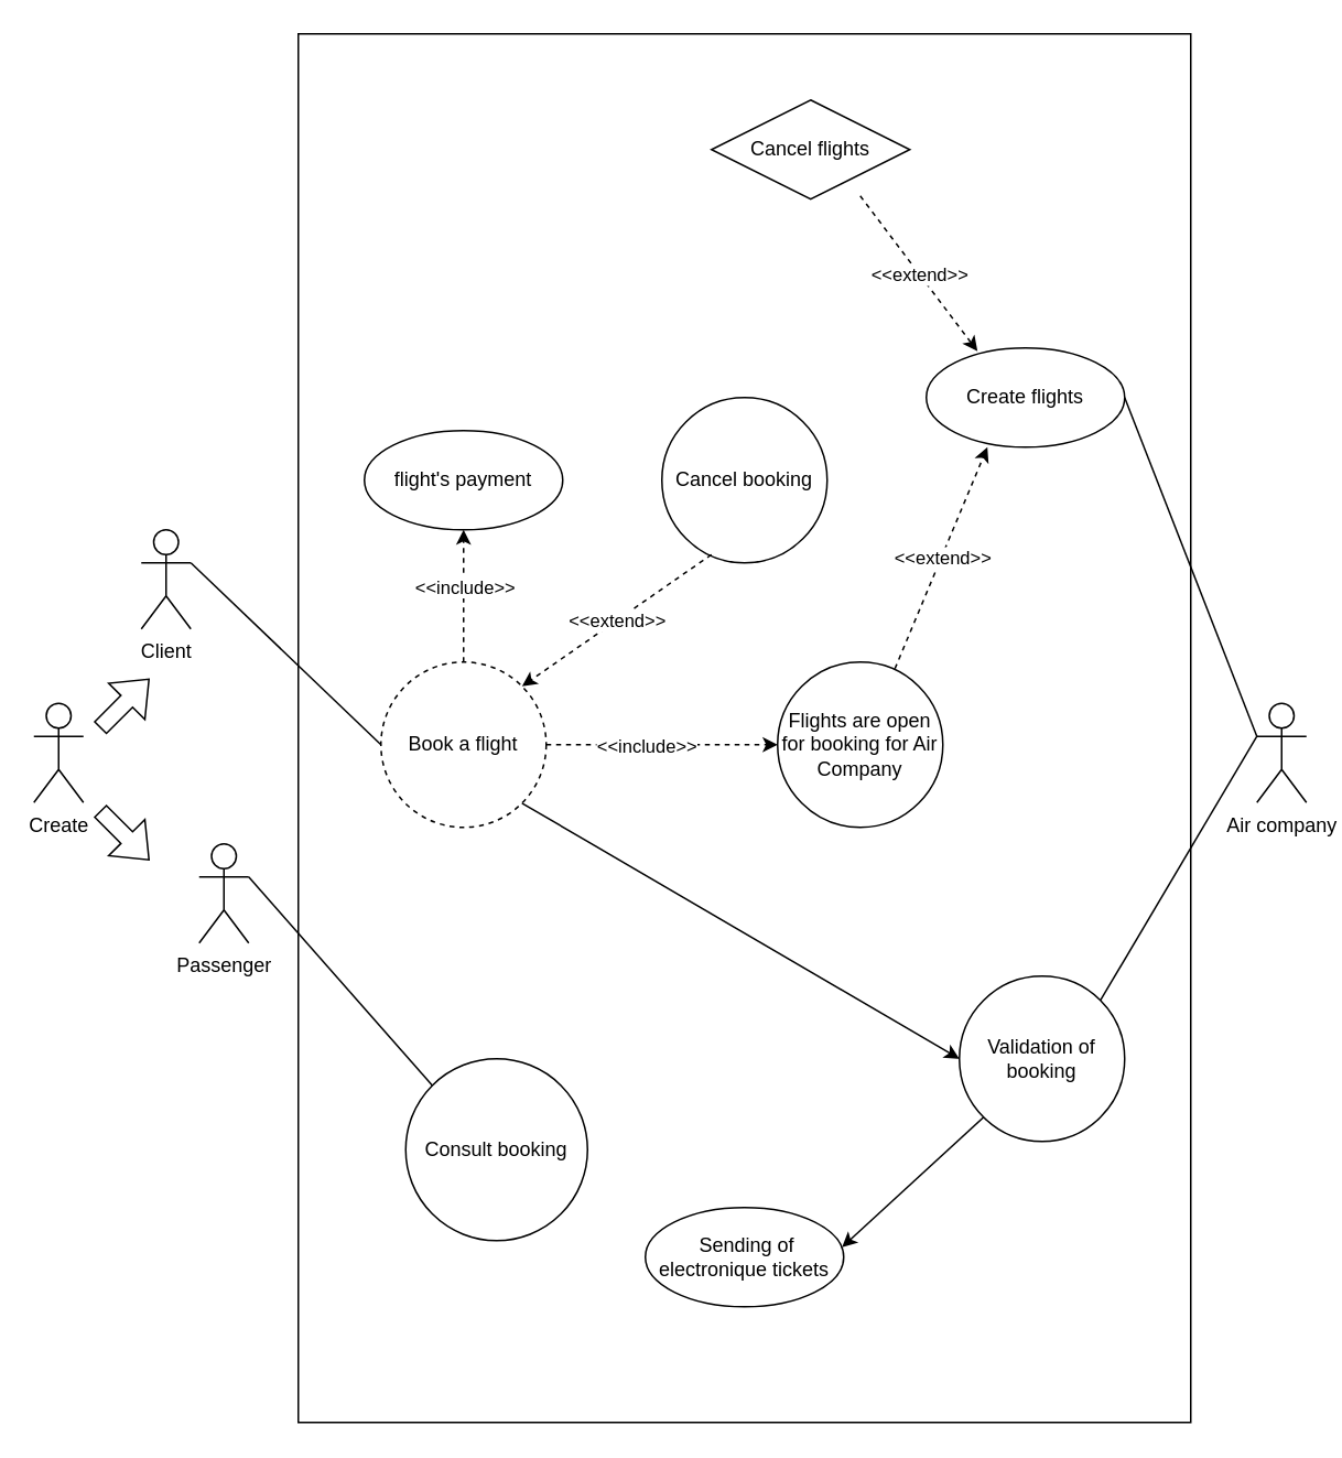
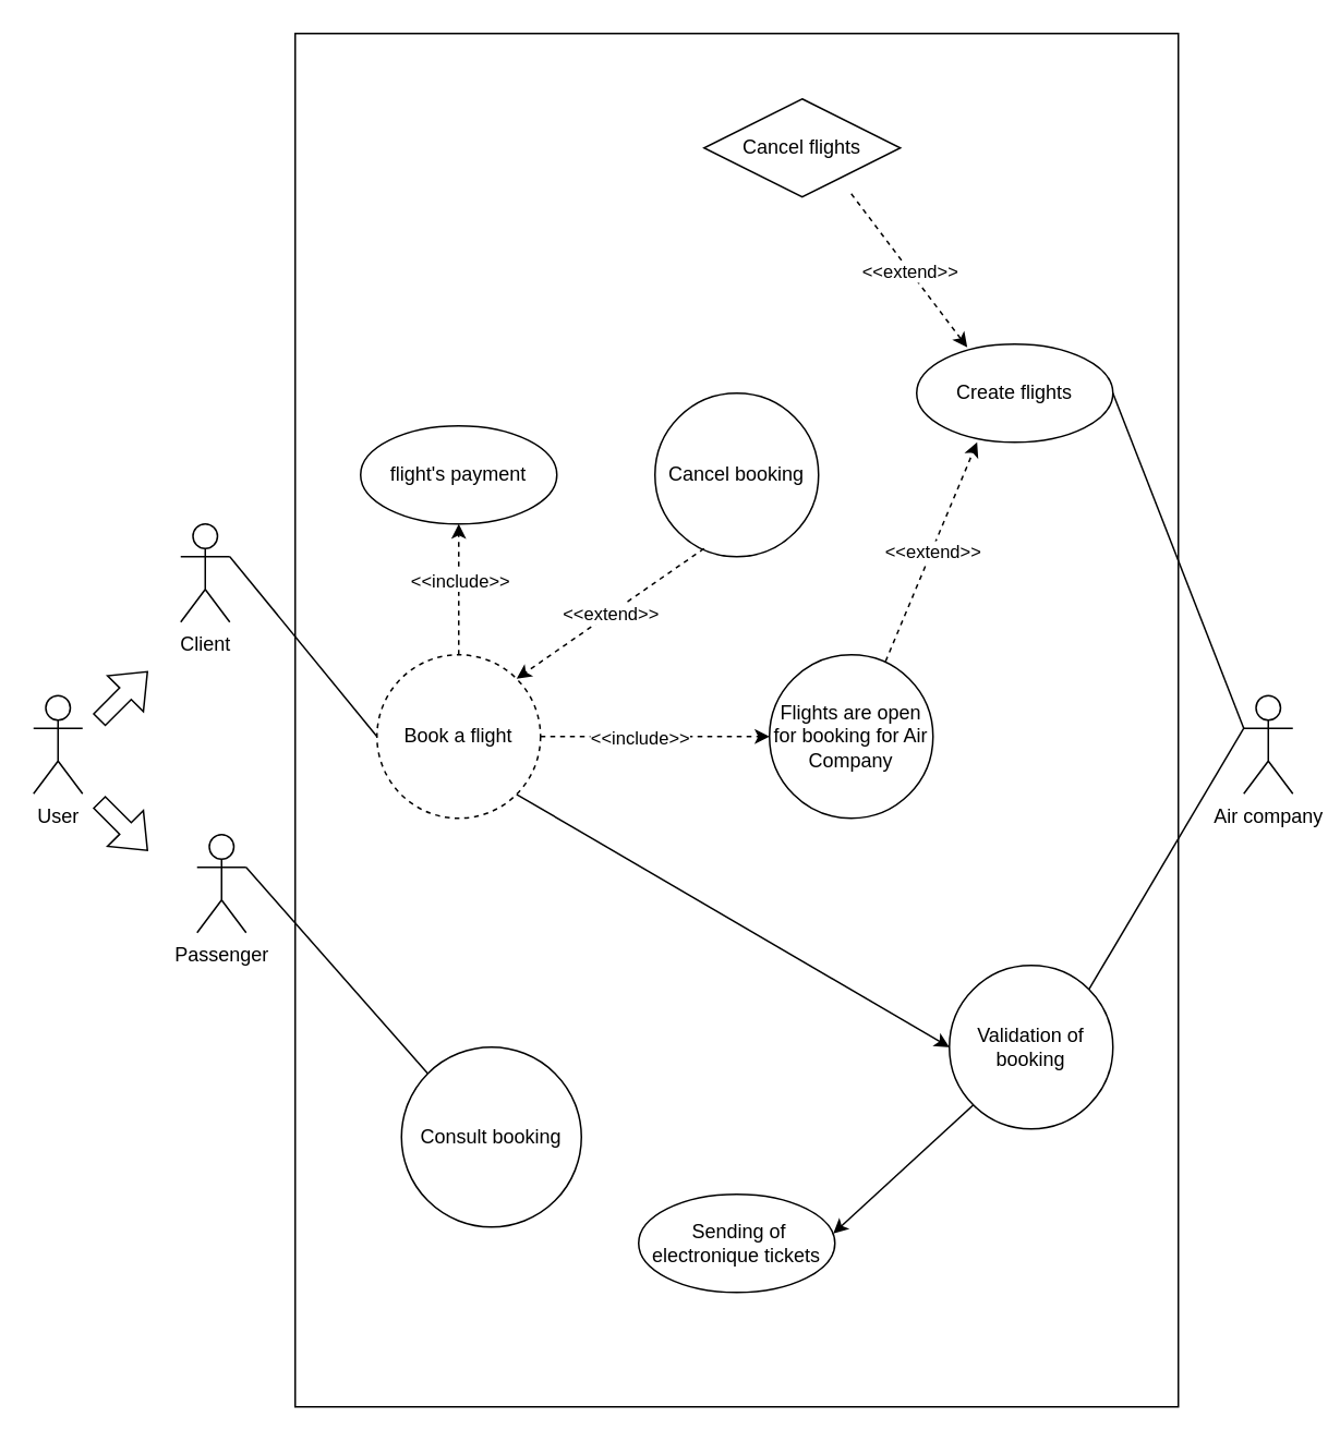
  <mxCell id="0" />
  <mxCell id="1" parent="0" />
  <mxCell id="2" value="" style="rounded=0;whiteSpace=wrap;html=1;" parent="1" vertex="1"><mxGeometry x="180" y="20" width="540" height="840" as="geometry" /></mxCell>
  <mxCell id="3" value="Air company" style="shape=umlActor;verticalLabelPosition=bottom;verticalAlign=top;html=1;outlineConnect=0;" parent="1" vertex="1"><mxGeometry x="760" y="425" width="30" height="60" as="geometry" /></mxCell>
  <mxCell id="4" value="Passenger" style="shape=umlActor;verticalLabelPosition=bottom;verticalAlign=top;html=1;outlineConnect=0;" parent="1" vertex="1"><mxGeometry x="120" y="510" width="30" height="60" as="geometry" /></mxCell>
- <mxCell id="5" value="Client" style="shape=umlActor;verticalLabelPosition=bottom;verticalAlign=top;html=1;outlineConnect=0;" parent="1" vertex="1"><mxGeometry x="85" y="320" width="30" height="60" as="geometry" /></mxCell>
+ <mxCell id="5" value="Client" style="shape=umlActor;verticalLabelPosition=bottom;verticalAlign=top;html=1;outlineConnect=0;" parent="1" vertex="1"><mxGeometry x="110" y="320" width="30" height="60" as="geometry" /></mxCell>
  <mxCell id="6" value="Cancel booking" style="ellipse;whiteSpace=wrap;html=1;aspect=fixed;" parent="1" vertex="1"><mxGeometry x="400" y="240" width="100" height="100" as="geometry" /></mxCell>
  <mxCell id="7" value="" style="edgeStyle=orthogonalEdgeStyle;rounded=0;orthogonalLoop=1;jettySize=auto;html=1;dashed=1;exitX=0.5;exitY=0;exitDx=0;exitDy=0;entryX=0.5;entryY=1;entryDx=0;entryDy=0;" parent="1" source="9" target="13" edge="1"><mxGeometry relative="1" as="geometry"><Array as="points"><mxPoint x="280" y="350" /><mxPoint x="280" y="350" /></Array></mxGeometry></mxCell>
  <mxCell id="8" value="&amp;lt;&amp;lt;include&amp;gt;&amp;gt;" style="edgeLabel;html=1;align=center;verticalAlign=middle;resizable=0;points=[];" parent="7" vertex="1" connectable="0"><mxGeometry x="-0.34" relative="1" as="geometry"><mxPoint y="-20" as="offset" /></mxGeometry></mxCell>
  <mxCell id="9" value="Book a flight" style="ellipse;whiteSpace=wrap;html=1;aspect=fixed;dashed=1;" parent="1" vertex="1"><mxGeometry x="230" y="400" width="100" height="100" as="geometry" /></mxCell>
  <mxCell id="10" value="Consult booking" style="ellipse;whiteSpace=wrap;html=1;aspect=fixed;" parent="1" vertex="1"><mxGeometry x="245" y="640" width="110" height="110" as="geometry" /></mxCell>
  <mxCell id="11" value="" style="endArrow=classic;html=1;rounded=0;dashed=1;exitX=0.3;exitY=0.95;exitDx=0;exitDy=0;entryX=1;entryY=0;entryDx=0;entryDy=0;exitPerimeter=0;" parent="1" source="6" target="9" edge="1"><mxGeometry relative="1" as="geometry"><mxPoint x="404" y="580" as="sourcePoint" /><mxPoint x="504" y="580" as="targetPoint" /></mxGeometry></mxCell>
  <mxCell id="12" value="&amp;lt;&amp;lt;extend&amp;gt;&amp;gt;" style="edgeLabel;resizable=0;html=1;align=center;verticalAlign=middle;" parent="11" connectable="0" vertex="1"><mxGeometry relative="1" as="geometry" /></mxCell>
  <mxCell id="13" value="flight's payment" style="ellipse;whiteSpace=wrap;html=1;" parent="1" vertex="1"><mxGeometry x="220" y="260" width="120" height="60" as="geometry" /></mxCell>
  <mxCell id="14" value="" style="endArrow=none;html=1;rounded=0;exitX=1;exitY=0.333;exitDx=0;exitDy=0;exitPerimeter=0;entryX=0;entryY=0.5;entryDx=0;entryDy=0;" parent="1" source="5" target="9" edge="1"><mxGeometry width="50" height="50" relative="1" as="geometry"><mxPoint x="530" y="470" as="sourcePoint" /><mxPoint x="580" y="420" as="targetPoint" /></mxGeometry></mxCell>
- <mxCell id="15" value="Create" style="shape=umlActor;verticalLabelPosition=bottom;verticalAlign=top;html=1;outlineConnect=0;" parent="1" vertex="1"><mxGeometry x="20" y="425" width="30" height="60" as="geometry" /></mxCell>
+ <mxCell id="15" value="User" style="shape=umlActor;verticalLabelPosition=bottom;verticalAlign=top;html=1;outlineConnect=0;" parent="1" vertex="1"><mxGeometry x="20" y="425" width="30" height="60" as="geometry" /></mxCell>
  <mxCell id="16" value="" style="shape=flexArrow;endArrow=classic;html=1;rounded=0;" parent="1" edge="1"><mxGeometry width="50" height="50" relative="1" as="geometry"><mxPoint x="60" y="440" as="sourcePoint" /><mxPoint x="90" y="410" as="targetPoint" /></mxGeometry></mxCell>
  <mxCell id="17" value="" style="shape=flexArrow;endArrow=classic;html=1;rounded=0;" parent="1" edge="1"><mxGeometry width="50" height="50" relative="1" as="geometry"><mxPoint x="60" y="490" as="sourcePoint" /><mxPoint x="90" y="520" as="targetPoint" /></mxGeometry></mxCell>
  <mxCell id="18" value="Validation of booking" style="ellipse;whiteSpace=wrap;html=1;aspect=fixed;" parent="1" vertex="1"><mxGeometry x="580" y="590" width="100" height="100" as="geometry" /></mxCell>
  <mxCell id="19" value="" style="endArrow=none;html=1;rounded=0;entryX=0;entryY=0.333;entryDx=0;entryDy=0;entryPerimeter=0;exitX=1;exitY=0;exitDx=0;exitDy=0;" parent="1" source="18" target="3" edge="1"><mxGeometry width="50" height="50" relative="1" as="geometry"><mxPoint x="420" y="490" as="sourcePoint" /><mxPoint x="470" y="440" as="targetPoint" /></mxGeometry></mxCell>
  <mxCell id="20" value="&amp;nbsp;Sending of electronique tickets" style="ellipse;whiteSpace=wrap;html=1;" parent="1" vertex="1"><mxGeometry x="390" y="730" width="120" height="60" as="geometry" /></mxCell>
  <mxCell id="21" value="Flights are open for booking for Air Company" style="ellipse;whiteSpace=wrap;html=1;aspect=fixed;" parent="1" vertex="1"><mxGeometry x="470" y="400" width="100" height="100" as="geometry" /></mxCell>
  <mxCell id="22" value="" style="edgeStyle=orthogonalEdgeStyle;rounded=0;orthogonalLoop=1;jettySize=auto;html=1;dashed=1;entryX=0;entryY=0.5;entryDx=0;entryDy=0;exitX=1;exitY=0.5;exitDx=0;exitDy=0;" parent="1" source="9" target="21" edge="1"><mxGeometry relative="1" as="geometry"><mxPoint x="420" y="530" as="sourcePoint" /><mxPoint x="390" y="640" as="targetPoint" /><Array as="points" /></mxGeometry></mxCell>
  <mxCell id="23" value="&amp;lt;&amp;lt;include&amp;gt;&amp;gt;" style="edgeLabel;html=1;align=center;verticalAlign=middle;resizable=0;points=[];" parent="22" vertex="1" connectable="0"><mxGeometry x="-0.34" relative="1" as="geometry"><mxPoint x="14" as="offset" /></mxGeometry></mxCell>
  <mxCell id="24" value="" style="endArrow=none;html=1;rounded=0;entryX=0;entryY=0.333;entryDx=0;entryDy=0;entryPerimeter=0;exitX=1;exitY=0.5;exitDx=0;exitDy=0;" parent="1" source="28" target="3" edge="1"><mxGeometry width="50" height="50" relative="1" as="geometry"><mxPoint x="790" y="210" as="sourcePoint" /><mxPoint x="470" y="440" as="targetPoint" /></mxGeometry></mxCell>
  <mxCell id="25" value="" style="endArrow=classic;html=1;rounded=0;exitX=1;exitY=1;exitDx=0;exitDy=0;entryX=0;entryY=0.5;entryDx=0;entryDy=0;" parent="1" source="9" target="18" edge="1"><mxGeometry width="50" height="50" relative="1" as="geometry"><mxPoint x="420" y="490" as="sourcePoint" /><mxPoint x="470" y="440" as="targetPoint" /></mxGeometry></mxCell>
  <mxCell id="26" value="" style="endArrow=classic;html=1;rounded=0;exitX=0;exitY=1;exitDx=0;exitDy=0;entryX=0.992;entryY=0.4;entryDx=0;entryDy=0;entryPerimeter=0;" parent="1" edge="1" target="20" source="18"><mxGeometry width="50" height="50" relative="1" as="geometry"><mxPoint x="510" y="580" as="sourcePoint" /><mxPoint x="580" y="690" as="targetPoint" /></mxGeometry></mxCell>
  <mxCell id="27" value="" style="endArrow=none;html=1;rounded=0;exitX=1;exitY=0.333;exitDx=0;exitDy=0;exitPerimeter=0;entryX=0;entryY=0;entryDx=0;entryDy=0;" edge="1" parent="1" source="4" target="10"><mxGeometry width="50" height="50" relative="1" as="geometry"><mxPoint x="150" y="505" as="sourcePoint" /><mxPoint x="260" y="545" as="targetPoint" /></mxGeometry></mxCell>
  <mxCell id="28" value="Create flights" style="ellipse;whiteSpace=wrap;html=1;" vertex="1" parent="1"><mxGeometry x="560" y="210" width="120" height="60" as="geometry" /></mxCell>
  <mxCell id="29" value="" style="endArrow=classic;html=1;rounded=0;dashed=1;exitX=0.71;exitY=0.04;exitDx=0;exitDy=0;entryX=0.308;entryY=1;entryDx=0;entryDy=0;exitPerimeter=0;entryPerimeter=0;" edge="1" parent="1" source="21" target="28"><mxGeometry relative="1" as="geometry"><mxPoint x="450" y="280" as="sourcePoint" /><mxPoint x="340" y="392" as="targetPoint" /></mxGeometry></mxCell>
  <mxCell id="30" value="&amp;lt;&amp;lt;extend&amp;gt;&amp;gt;" style="edgeLabel;resizable=0;html=1;align=center;verticalAlign=middle;" connectable="0" vertex="1" parent="29"><mxGeometry relative="1" as="geometry" /></mxCell>
  <mxCell id="31" value="Cancel flights" style="rhombus;whiteSpace=wrap;html=1;" vertex="1" parent="1"><mxGeometry x="430" y="60" width="120" height="60" as="geometry" /></mxCell>
  <mxCell id="32" value="" style="endArrow=classic;html=1;rounded=0;dashed=1;exitX=0.75;exitY=0.967;exitDx=0;exitDy=0;entryX=0.258;entryY=0.033;entryDx=0;entryDy=0;entryPerimeter=0;exitPerimeter=0;" edge="1" parent="1" source="31" target="28"><mxGeometry relative="1" as="geometry"><mxPoint x="570" y="329" as="sourcePoint" /><mxPoint x="650" y="329" as="targetPoint" /></mxGeometry></mxCell>
  <mxCell id="33" value="&amp;lt;&amp;lt;extend&amp;gt;&amp;gt;" style="edgeLabel;resizable=0;html=1;align=center;verticalAlign=middle;" connectable="0" vertex="1" parent="32"><mxGeometry relative="1" as="geometry" /></mxCell>
